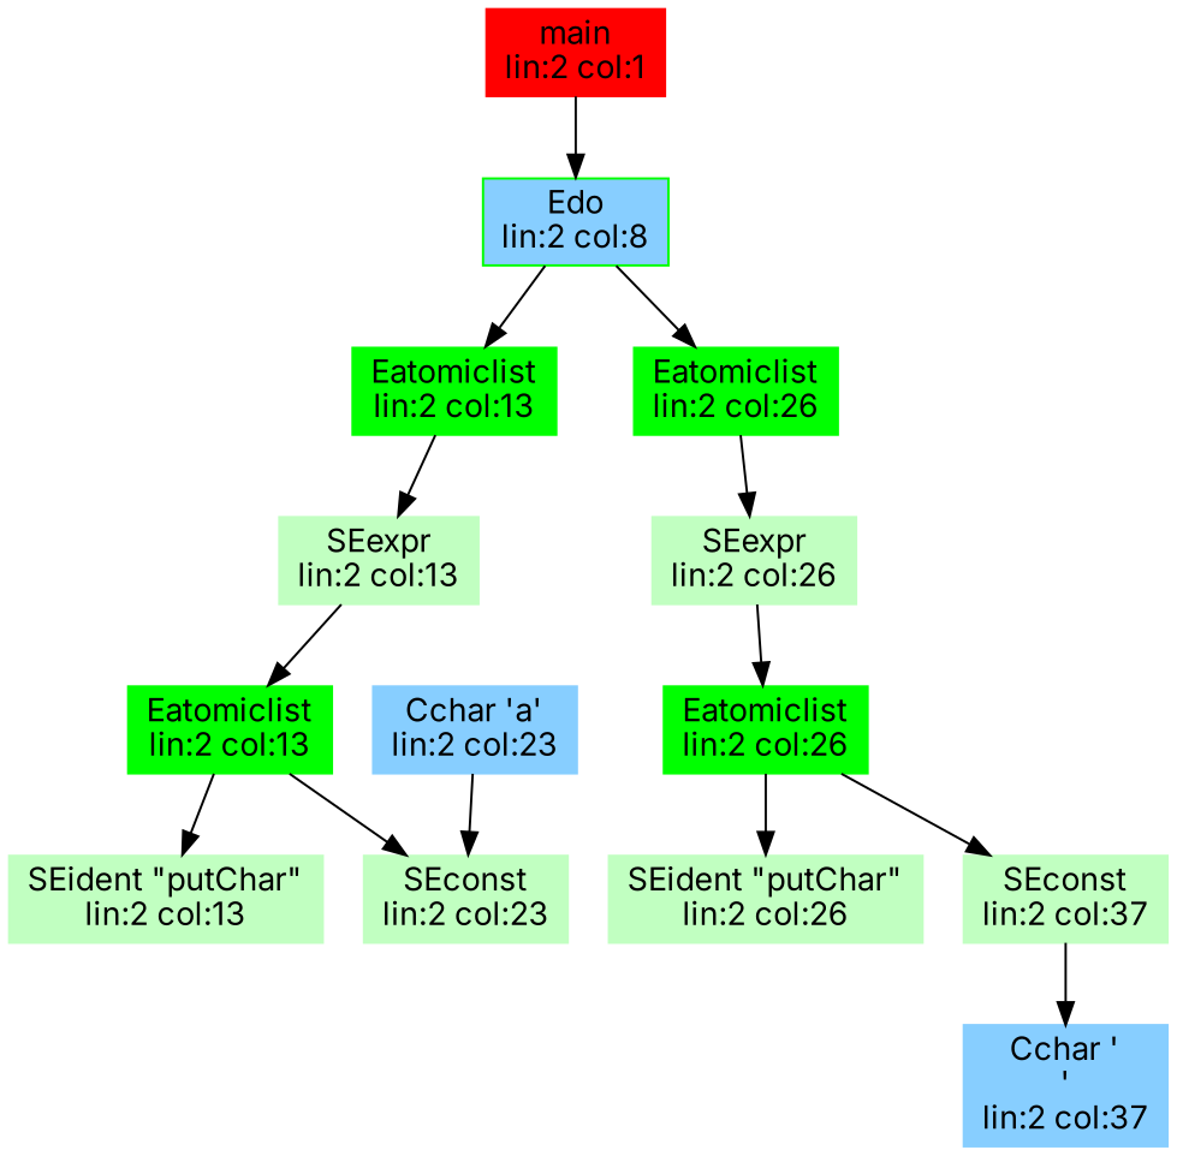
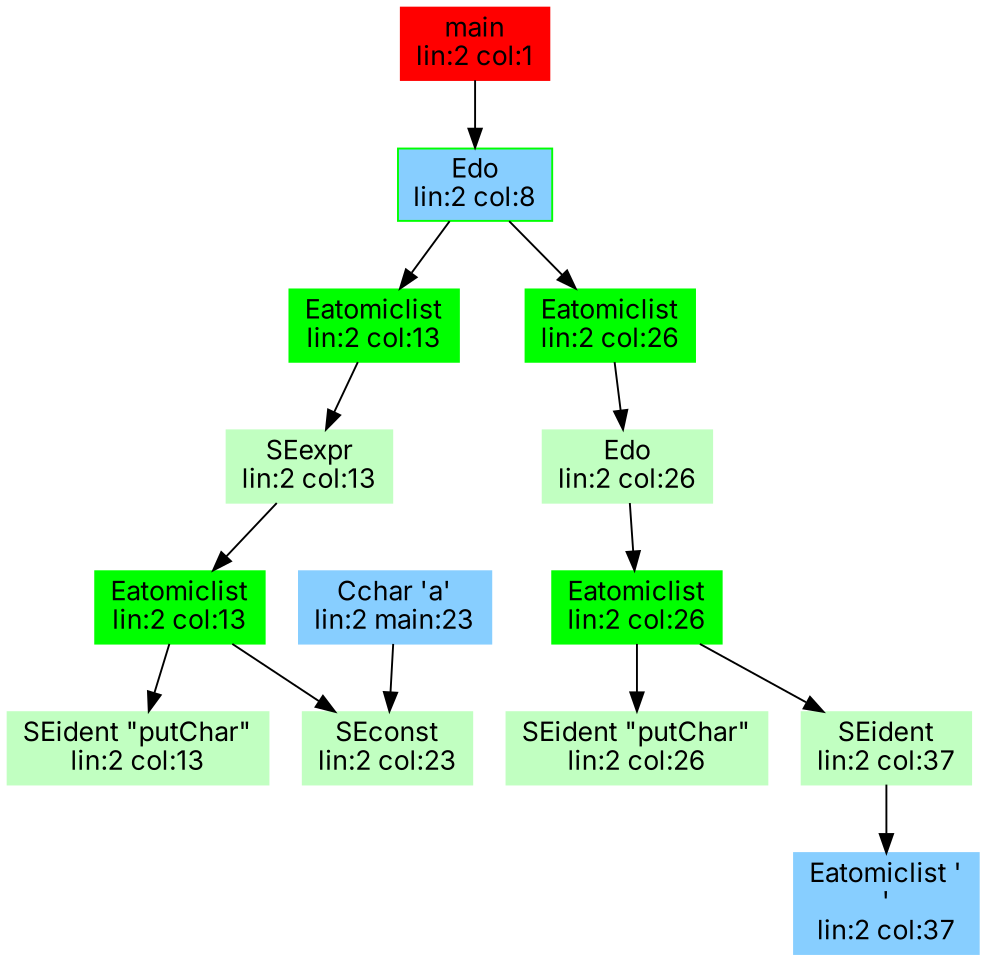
  digraph {
    fontname=Inter
    node [color=darkseagreen1 fontname=Inter shape=box style=filled]
    edge [fontname=Inter]
    n1 [color=red label="main\nlin:2 col:1"]
    n2 [color=green fillcolor=skyblue1 label="Edo\nlin:2 col:8"]
    n3 [color=green label="Eatomiclist\nlin:2 col:13"]
    n4 [color=green label="Eatomiclist\nlin:2 col:26"]
    n5 [label="SEexpr\nlin:2 col:13"]
-   n6 [label="SEexpr\nlin:2 col:26"]
+   n6 [label="Edo\nlin:2 col:26"]
    n7 [color=green label="Eatomiclist\nlin:2 col:13"]
    n8 [label="SEident \"putChar\"\nlin:2 col:13"]
    n9 [label="SEconst\nlin:2 col:23"]
-   n10 [color=skyblue1 label="Cchar 'a'\nlin:2 col:23"]
+   n10 [color=skyblue1 label="Cchar 'a'\nlin:2 main:23"]
    n11 [color=green label="Eatomiclist\nlin:2 col:26"]
    n12 [label="SEident \"putChar\"\nlin:2 col:26"]
-   n13 [label="SEconst\nlin:2 col:37"]
-   n14 [color=skyblue1 label="Cchar '\n'\nlin:2 col:37"]
+   n13 [label="SEident\nlin:2 col:37"]
+   n14 [color=skyblue1 label="Eatomiclist '\n'\nlin:2 col:37"]
    n1 -> n2
    n2 -> n3
    n2 -> n4
    n3 -> n5
    n4 -> n6
    n5 -> n7
    n6 -> n11
    n7 -> n8
    n7 -> n9
    n10 -> n9
    n11 -> n12
    n11 -> n13
    n13 -> n14
  }
